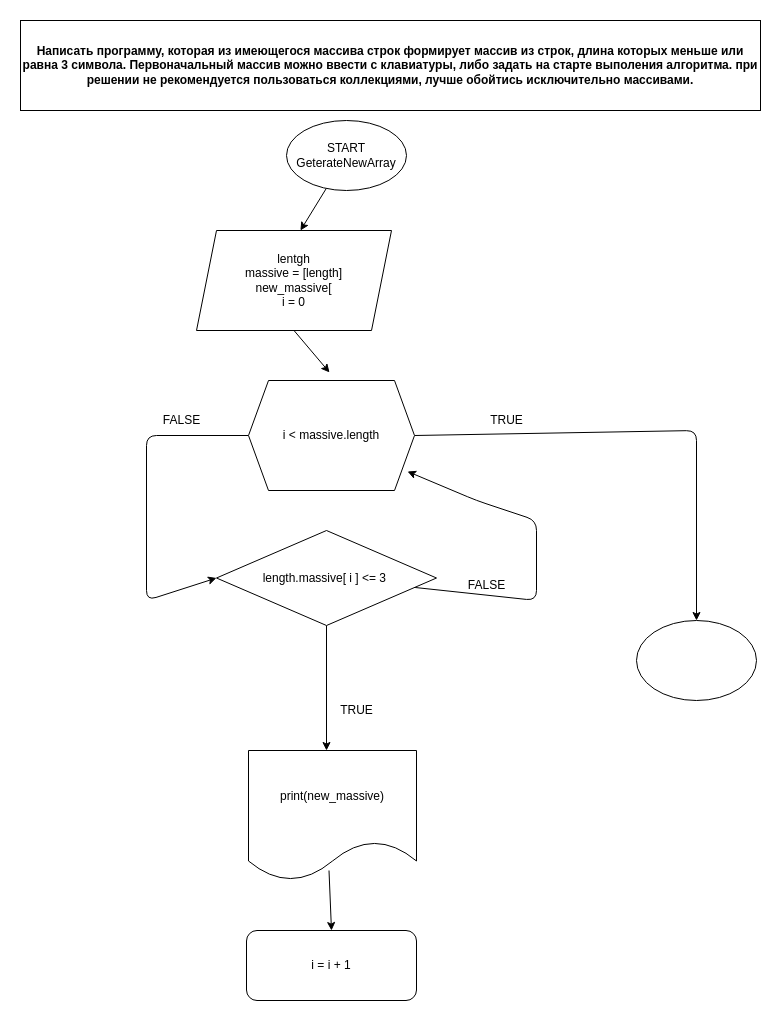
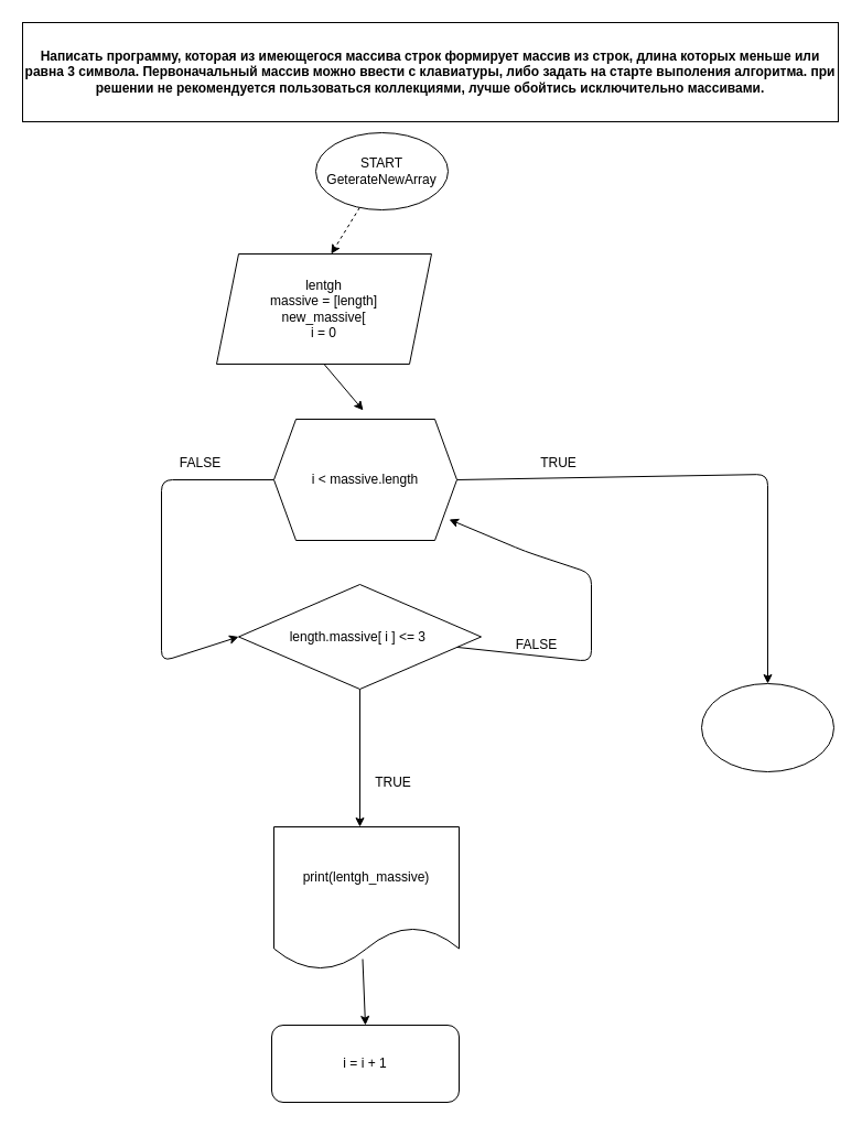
  <mxCell id="0" />
  <mxCell id="1" parent="0" />
  <mxCell id="2" value="&lt;h4&gt;Написать программу, которая из имеющегося массива строк формирует массив из строк, длина которых меньше или равна 3 символа. Первоначальный массив можно ввести с клавиатуры, либо задать на старте выполения алгоритма. при решении не рекомендуется пользоваться коллекциями, лучше обойтись исключительно массивами.&lt;/h4&gt;" style="rounded=0;whiteSpace=wrap;html=1;" parent="1" vertex="1"><mxGeometry x="20" y="20" width="740" height="90" as="geometry" /></mxCell>
- <mxCell id="3" style="edgeStyle=none;html=1;entryX=0.533;entryY=0;entryDx=0;entryDy=0;entryPerimeter=0;" edge="1" parent="1" source="4" target="6"><mxGeometry relative="1" as="geometry" /></mxCell>
+ <mxCell id="3" style="edgeStyle=none;html=1;entryX=0.533;entryY=0;entryDx=0;entryDy=0;entryPerimeter=0;dashed=1;" edge="1" parent="1" source="4" target="6"><mxGeometry relative="1" as="geometry" /></mxCell>
  <mxCell id="4" value="START GeterateNewArray" style="ellipse;whiteSpace=wrap;html=1;" vertex="1" parent="1"><mxGeometry x="286" y="120" width="120" height="70" as="geometry" /></mxCell>
  <mxCell id="5" style="edgeStyle=none;html=1;exitX=0.5;exitY=1;exitDx=0;exitDy=0;" edge="1" parent="1" source="6"><mxGeometry relative="1" as="geometry"><mxPoint x="329.002" y="371.952" as="targetPoint" /></mxGeometry></mxCell>
  <mxCell id="6" value="lentgh&lt;br&gt;massive = [length]&lt;br&gt;new_massive[&lt;br&gt;i = 0" style="shape=parallelogram;perimeter=parallelogramPerimeter;whiteSpace=wrap;html=1;fixedSize=1;" vertex="1" parent="1"><mxGeometry x="196" y="230" width="195" height="100" as="geometry" /></mxCell>
  <mxCell id="7" style="edgeStyle=none;html=1;entryX=0;entryY=0.5;entryDx=0;entryDy=0;exitX=0;exitY=0.5;exitDx=0;exitDy=0;" edge="1" parent="1" source="19" target="11"><mxGeometry relative="1" as="geometry"><Array as="points"><mxPoint x="146" y="435" /><mxPoint x="146" y="600" /></Array><mxPoint x="226" y="435" as="sourcePoint" /></mxGeometry></mxCell>
  <mxCell id="8" style="edgeStyle=none;html=1;exitX=1;exitY=0.5;exitDx=0;exitDy=0;" edge="1" parent="1" source="19"><mxGeometry relative="1" as="geometry"><Array as="points"><mxPoint x="696" y="430" /></Array><mxPoint x="423.963" y="433.676" as="sourcePoint" /><mxPoint x="696" y="620" as="targetPoint" /></mxGeometry></mxCell>
  <mxCell id="9" style="edgeStyle=none;html=1;entryX=0.5;entryY=0;entryDx=0;entryDy=0;" edge="1" parent="1" source="11"><mxGeometry relative="1" as="geometry"><mxPoint x="326" y="750" as="targetPoint" /></mxGeometry></mxCell>
  <mxCell id="10" style="edgeStyle=none;html=1;entryX=0.958;entryY=0.827;entryDx=0;entryDy=0;entryPerimeter=0;" edge="1" parent="1" source="11" target="19"><mxGeometry relative="1" as="geometry"><Array as="points"><mxPoint x="536" y="600" /><mxPoint x="536" y="520" /><mxPoint x="476" y="500" /></Array><mxPoint x="386" y="461" as="targetPoint" /></mxGeometry></mxCell>
  <mxCell id="11" value="length.massive[ i ] &amp;lt;= 3&amp;nbsp;" style="rhombus;whiteSpace=wrap;html=1;" vertex="1" parent="1"><mxGeometry x="216" y="530" width="220" height="95" as="geometry" /></mxCell>
  <mxCell id="12" style="edgeStyle=none;html=1;entryX=0.5;entryY=0;entryDx=0;entryDy=0;" edge="1" parent="1" target="13"><mxGeometry relative="1" as="geometry"><mxPoint x="328.5" y="870" as="sourcePoint" /></mxGeometry></mxCell>
  <mxCell id="13" value="i = i + 1" style="whiteSpace=wrap;html=1;rounded=1;" vertex="1" parent="1"><mxGeometry x="246" y="930" width="170" height="70" as="geometry" /></mxCell>
- <mxCell id="14" value="print(new_massive)" style="shape=document;whiteSpace=wrap;html=1;boundedLbl=1;" vertex="1" parent="1"><mxGeometry x="248" y="750" width="168" height="130" as="geometry" /></mxCell>
+ <mxCell id="14" value="print(lentgh_massive)" style="shape=document;whiteSpace=wrap;html=1;boundedLbl=1;" vertex="1" parent="1"><mxGeometry x="248" y="750" width="168" height="130" as="geometry" /></mxCell>
  <mxCell id="15" value="FALSE" style="text;html=1;align=center;verticalAlign=middle;resizable=0;points=[];autosize=1;strokeColor=none;fillColor=none;" vertex="1" parent="1"><mxGeometry x="156" y="410" width="50" height="20" as="geometry" /></mxCell>
  <mxCell id="16" value="TRUE" style="text;html=1;align=center;verticalAlign=middle;resizable=0;points=[];autosize=1;strokeColor=none;fillColor=none;" vertex="1" parent="1"><mxGeometry x="481" y="410" width="50" height="20" as="geometry" /></mxCell>
  <mxCell id="17" value="TRUE" style="text;html=1;align=center;verticalAlign=middle;resizable=0;points=[];autosize=1;strokeColor=none;fillColor=none;" vertex="1" parent="1"><mxGeometry x="331" y="700" width="50" height="20" as="geometry" /></mxCell>
  <mxCell id="18" value="FALSE" style="text;html=1;align=center;verticalAlign=middle;resizable=0;points=[];autosize=1;strokeColor=none;fillColor=none;" vertex="1" parent="1"><mxGeometry x="461" y="575" width="50" height="20" as="geometry" /></mxCell>
  <mxCell id="19" value="&lt;span&gt;i &amp;lt; massive.length&lt;/span&gt;" style="shape=hexagon;perimeter=hexagonPerimeter2;whiteSpace=wrap;html=1;fixedSize=1;" vertex="1" parent="1"><mxGeometry x="248" y="380" width="166" height="110" as="geometry" /></mxCell>
  <mxCell id="20" value="" style="ellipse;whiteSpace=wrap;html=1;" vertex="1" parent="1"><mxGeometry x="636" y="620" width="120" height="80" as="geometry" /></mxCell>
